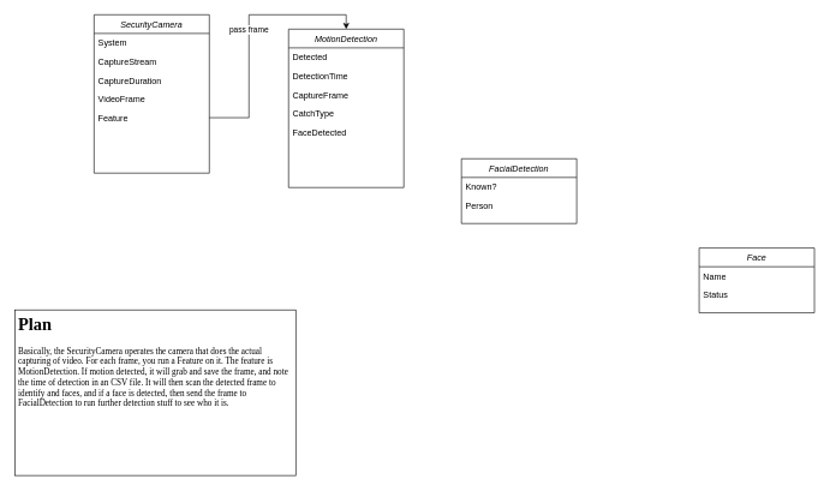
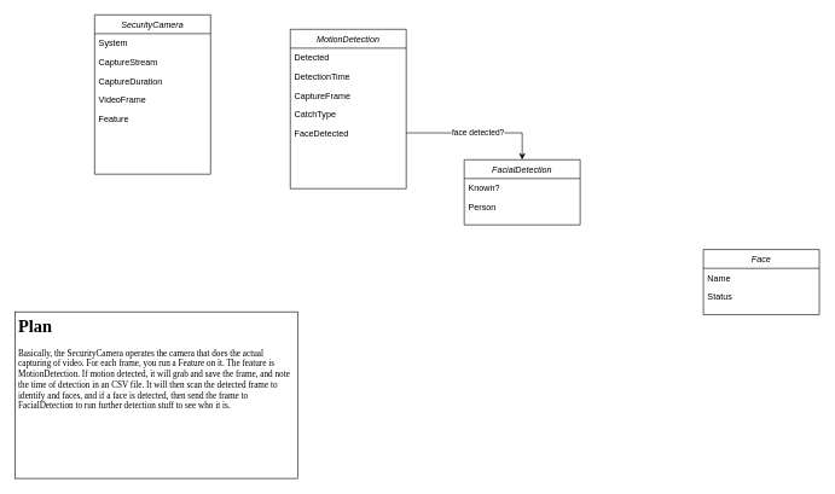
  <mxCell id="0" />
  <mxCell id="1" parent="0" />
  <mxCell id="2" value="SecurityCamera" style="swimlane;fontStyle=2;align=center;verticalAlign=top;childLayout=stackLayout;horizontal=1;startSize=26;horizontalStack=0;resizeParent=1;resizeLast=0;collapsible=1;marginBottom=0;rounded=0;shadow=0;strokeWidth=1;" parent="1" vertex="1"><mxGeometry x="130" y="20" width="160" height="220" as="geometry"><mxRectangle x="230" y="140" width="160" height="26" as="alternateBounds" /></mxGeometry></mxCell>
  <mxCell id="3" value="System" style="text;align=left;verticalAlign=top;spacingLeft=4;spacingRight=4;overflow=hidden;rotatable=0;points=[[0,0.5],[1,0.5]];portConstraint=eastwest;" parent="2" vertex="1"><mxGeometry y="26" width="160" height="26" as="geometry" /></mxCell>
  <mxCell id="4" value="CaptureStream" style="text;align=left;verticalAlign=top;spacingLeft=4;spacingRight=4;overflow=hidden;rotatable=0;points=[[0,0.5],[1,0.5]];portConstraint=eastwest;rounded=0;shadow=0;html=0;" parent="2" vertex="1"><mxGeometry y="52" width="160" height="26" as="geometry" /></mxCell>
  <mxCell id="5" value="CaptureDuration&#10;" style="text;align=left;verticalAlign=top;spacingLeft=4;spacingRight=4;overflow=hidden;rotatable=0;points=[[0,0.5],[1,0.5]];portConstraint=eastwest;rounded=0;shadow=0;html=0;" parent="2" vertex="1"><mxGeometry y="78" width="160" height="26" as="geometry" /></mxCell>
  <mxCell id="6" value="VideoFrame" style="text;align=left;verticalAlign=top;spacingLeft=4;spacingRight=4;overflow=hidden;rotatable=0;points=[[0,0.5],[1,0.5]];portConstraint=eastwest;rounded=0;shadow=0;html=0;" vertex="1" parent="2"><mxGeometry y="104" width="160" height="26" as="geometry" /></mxCell>
  <mxCell id="7" value="Feature" style="text;align=left;verticalAlign=top;spacingLeft=4;spacingRight=4;overflow=hidden;rotatable=0;points=[[0,0.5],[1,0.5]];portConstraint=eastwest;rounded=0;shadow=0;html=0;" vertex="1" parent="2"><mxGeometry y="130" width="160" height="26" as="geometry" /></mxCell>
- <mxCell id="9" value="pass frame" style="edgeStyle=orthogonalEdgeStyle;rounded=0;orthogonalLoop=1;jettySize=auto;html=1;exitX=1;exitY=0.5;exitDx=0;exitDy=0;entryX=0.5;entryY=0;entryDx=0;entryDy=0;" edge="1" parent="1" source="7" target="10"><mxGeometry relative="1" as="geometry" /></mxCell>
+ <mxCell id="8" value="face detected?" style="edgeStyle=orthogonalEdgeStyle;rounded=0;orthogonalLoop=1;jettySize=auto;html=1;" edge="1" parent="1" source="15" target="17"><mxGeometry relative="1" as="geometry" /></mxCell>
  <mxCell id="10" value="MotionDetection" style="swimlane;fontStyle=2;align=center;verticalAlign=top;childLayout=stackLayout;horizontal=1;startSize=26;horizontalStack=0;resizeParent=1;resizeLast=0;collapsible=1;marginBottom=0;rounded=0;shadow=0;strokeWidth=1;" vertex="1" parent="1"><mxGeometry x="400" y="40" width="160" height="220" as="geometry"><mxRectangle x="230" y="140" width="160" height="26" as="alternateBounds" /></mxGeometry></mxCell>
  <mxCell id="11" value="Detected" style="text;align=left;verticalAlign=top;spacingLeft=4;spacingRight=4;overflow=hidden;rotatable=0;points=[[0,0.5],[1,0.5]];portConstraint=eastwest;" vertex="1" parent="10"><mxGeometry y="26" width="160" height="26" as="geometry" /></mxCell>
  <mxCell id="12" value="DetectionTime" style="text;align=left;verticalAlign=top;spacingLeft=4;spacingRight=4;overflow=hidden;rotatable=0;points=[[0,0.5],[1,0.5]];portConstraint=eastwest;rounded=0;shadow=0;html=0;" vertex="1" parent="10"><mxGeometry y="52" width="160" height="26" as="geometry" /></mxCell>
  <mxCell id="13" value="CaptureFrame" style="text;align=left;verticalAlign=top;spacingLeft=4;spacingRight=4;overflow=hidden;rotatable=0;points=[[0,0.5],[1,0.5]];portConstraint=eastwest;" vertex="1" parent="10"><mxGeometry y="78" width="160" height="26" as="geometry" /></mxCell>
  <mxCell id="14" value="CatchType" style="text;align=left;verticalAlign=top;spacingLeft=4;spacingRight=4;overflow=hidden;rotatable=0;points=[[0,0.5],[1,0.5]];portConstraint=eastwest;rounded=0;shadow=0;html=0;" vertex="1" parent="10"><mxGeometry y="104" width="160" height="26" as="geometry" /></mxCell>
  <mxCell id="15" value="FaceDetected" style="text;align=left;verticalAlign=top;spacingLeft=4;spacingRight=4;overflow=hidden;rotatable=0;points=[[0,0.5],[1,0.5]];portConstraint=eastwest;rounded=0;shadow=0;html=0;" vertex="1" parent="10"><mxGeometry y="130" width="160" height="26" as="geometry" /></mxCell>
  <mxCell id="16" value="&lt;h1&gt;&lt;font face=&quot;Verdana&quot;&gt;Plan&lt;/font&gt;&lt;/h1&gt;&lt;p&gt;&lt;font face=&quot;Verdana&quot;&gt;Basically, the SecurityCamera operates the camera that does the actual capturing of video. For each frame, you run a Feature on it. The feature is MotionDetection. If motion detected, it will grab and save the frame, and note the time of detection in an CSV file. It will then scan the detected frame to identify and faces, and if a face is detected, then send the frame to FacialDetection to run further detection stuff to see who it is. &lt;br&gt;&lt;/font&gt;&lt;/p&gt;" style="text;html=1;spacing=5;spacingTop=-20;whiteSpace=wrap;overflow=hidden;rounded=0;fillColor=#ffffff;strokeColor=#000000;" vertex="1" parent="1"><mxGeometry x="20" y="430" width="390" height="230" as="geometry" /></mxCell>
  <mxCell id="17" value="FacialDetection" style="swimlane;fontStyle=2;align=center;verticalAlign=top;childLayout=stackLayout;horizontal=1;startSize=26;horizontalStack=0;resizeParent=1;resizeLast=0;collapsible=1;marginBottom=0;rounded=0;shadow=0;strokeWidth=1;" vertex="1" parent="1"><mxGeometry x="640" y="220" width="160" height="90" as="geometry"><mxRectangle x="230" y="140" width="160" height="26" as="alternateBounds" /></mxGeometry></mxCell>
  <mxCell id="18" value="Known?" style="text;align=left;verticalAlign=top;spacingLeft=4;spacingRight=4;overflow=hidden;rotatable=0;points=[[0,0.5],[1,0.5]];portConstraint=eastwest;" vertex="1" parent="17"><mxGeometry y="26" width="160" height="26" as="geometry" /></mxCell>
  <mxCell id="19" value="Person" style="text;align=left;verticalAlign=top;spacingLeft=4;spacingRight=4;overflow=hidden;rotatable=0;points=[[0,0.5],[1,0.5]];portConstraint=eastwest;rounded=0;shadow=0;html=0;" vertex="1" parent="17"><mxGeometry y="52" width="160" height="26" as="geometry" /></mxCell>
  <mxCell id="20" value="Face" style="swimlane;fontStyle=2;align=center;verticalAlign=top;childLayout=stackLayout;horizontal=1;startSize=26;horizontalStack=0;resizeParent=1;resizeLast=0;collapsible=1;marginBottom=0;rounded=0;shadow=0;strokeWidth=1;" vertex="1" parent="1"><mxGeometry x="970" y="344" width="160" height="90" as="geometry"><mxRectangle x="230" y="140" width="160" height="26" as="alternateBounds" /></mxGeometry></mxCell>
  <mxCell id="21" value="Name" style="text;align=left;verticalAlign=top;spacingLeft=4;spacingRight=4;overflow=hidden;rotatable=0;points=[[0,0.5],[1,0.5]];portConstraint=eastwest;" vertex="1" parent="20"><mxGeometry y="26" width="160" height="26" as="geometry" /></mxCell>
  <mxCell id="22" value="Status" style="text;align=left;verticalAlign=top;spacingLeft=4;spacingRight=4;overflow=hidden;rotatable=0;points=[[0,0.5],[1,0.5]];portConstraint=eastwest;rounded=0;shadow=0;html=0;" vertex="1" parent="20"><mxGeometry y="52" width="160" height="26" as="geometry" /></mxCell>
